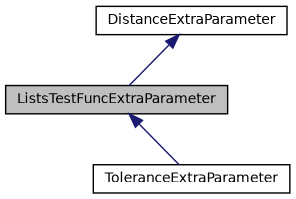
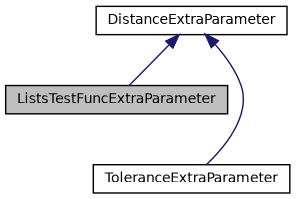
  digraph {
    node [color=black fillcolor=white fontname=Helvetica fontsize=10 shape=record style=filled]
    edge [color=midnightblue dir=back fontname=Helvetica fontsize=10 labelfontname=Helvetica labelfontsize=10 style=solid]
    n1 [fillcolor=grey75 fontcolor=black height=0.2 label=ListsTestFuncExtraParameter width=0.4]
    n2 [height=0.2 label=ToleranceExtraParameter width=0.4]
    n3 [height=0.2 label=DistanceExtraParameter width=0.4]
-   n1 -> n2
+   n3 -> n2
    n3 -> n1
  }
